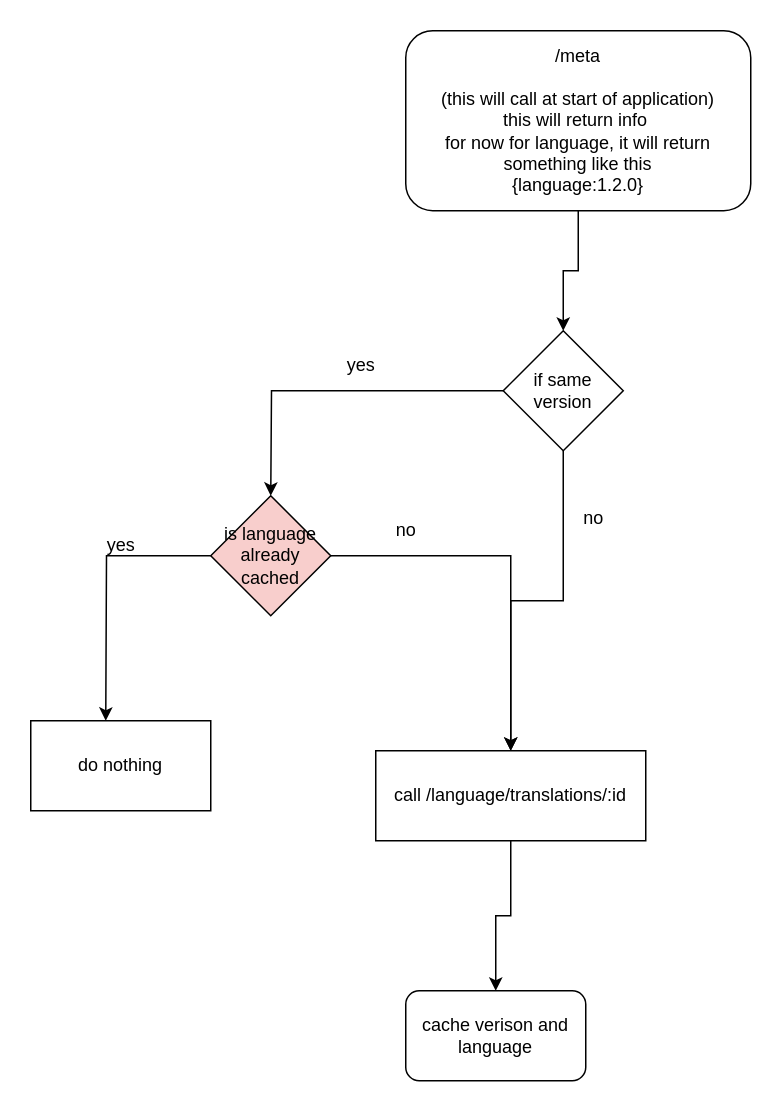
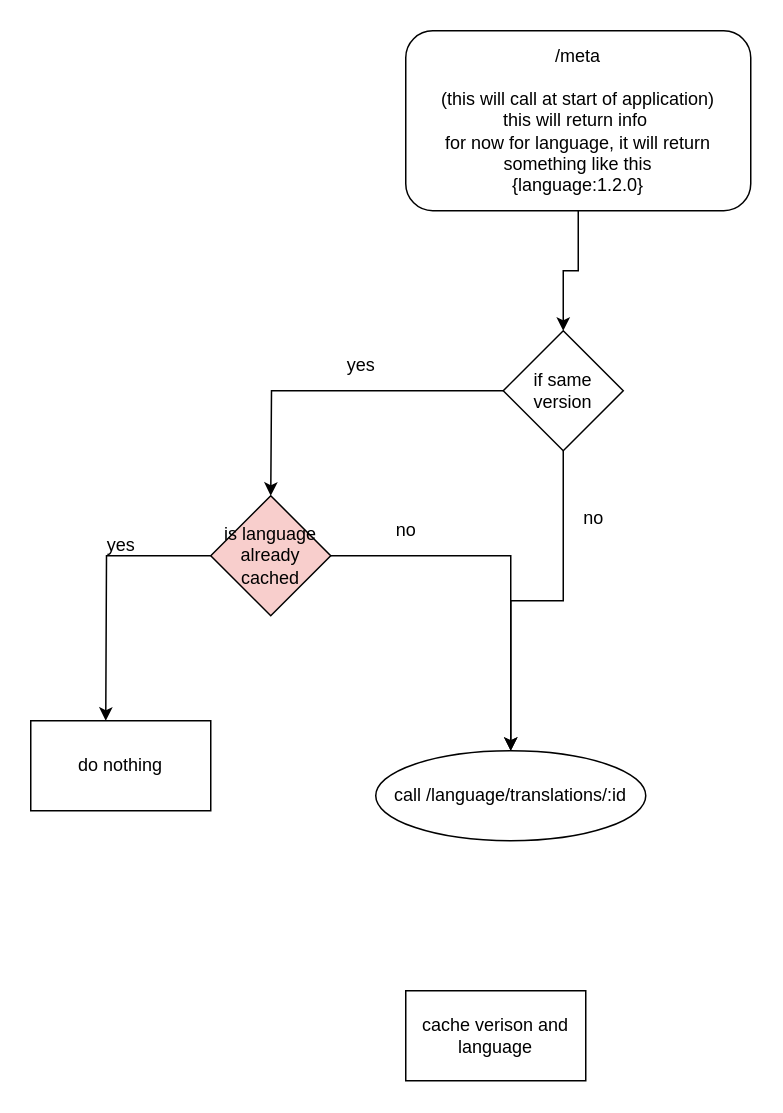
  <mxCell id="0" />
  <mxCell id="1" parent="0" />
  <mxCell id="2" style="edgeStyle=orthogonalEdgeStyle;rounded=0;orthogonalLoop=1;jettySize=auto;html=1;exitX=0.5;exitY=1;exitDx=0;exitDy=0;" edge="1" parent="1" source="3" target="6"><mxGeometry relative="1" as="geometry" /></mxCell>
  <mxCell id="3" value="/meta&lt;br&gt;&lt;br&gt;(this will call at start of application)&lt;br&gt;this will return info&amp;nbsp;&lt;br&gt;for now for language, it will return something like this&lt;br&gt;{language:1.2.0}" style="rounded=1;whiteSpace=wrap;html=1;" vertex="1" parent="1"><mxGeometry x="270" y="20" width="230" height="120" as="geometry" /></mxCell>
  <mxCell id="4" style="edgeStyle=orthogonalEdgeStyle;rounded=0;orthogonalLoop=1;jettySize=auto;html=1;exitX=0;exitY=0.5;exitDx=0;exitDy=0;entryX=0.5;entryY=0;entryDx=0;entryDy=0;" edge="1" parent="1" source="6"><mxGeometry relative="1" as="geometry"><mxPoint x="180" y="330" as="targetPoint" /></mxGeometry></mxCell>
  <mxCell id="5" style="edgeStyle=orthogonalEdgeStyle;rounded=0;orthogonalLoop=1;jettySize=auto;html=1;exitX=0.5;exitY=1;exitDx=0;exitDy=0;entryX=0.5;entryY=0;entryDx=0;entryDy=0;" edge="1" parent="1" source="6" target="14"><mxGeometry relative="1" as="geometry" /></mxCell>
  <mxCell id="6" value="if same version" style="rhombus;whiteSpace=wrap;html=1;" vertex="1" parent="1"><mxGeometry x="335" y="220" width="80" height="80" as="geometry" /></mxCell>
  <mxCell id="7" value="yes" style="text;html=1;align=center;verticalAlign=middle;resizable=0;points=[];autosize=1;strokeColor=none;fillColor=none;" vertex="1" parent="1"><mxGeometry x="220" y="228" width="40" height="30" as="geometry" /></mxCell>
  <mxCell id="8" style="edgeStyle=orthogonalEdgeStyle;rounded=0;orthogonalLoop=1;jettySize=auto;html=1;" edge="1" parent="1" source="10"><mxGeometry relative="1" as="geometry"><mxPoint x="70" y="480" as="targetPoint" /></mxGeometry></mxCell>
  <mxCell id="9" style="edgeStyle=orthogonalEdgeStyle;rounded=0;orthogonalLoop=1;jettySize=auto;html=1;exitX=1;exitY=0.5;exitDx=0;exitDy=0;entryX=0.5;entryY=0;entryDx=0;entryDy=0;" edge="1" parent="1" source="10" target="14"><mxGeometry relative="1" as="geometry" /></mxCell>
  <mxCell id="10" value="is language already cached" style="rhombus;whiteSpace=wrap;html=1;fillColor=#f8cecc;" vertex="1" parent="1"><mxGeometry x="140" y="330" width="80" height="80" as="geometry" /></mxCell>
  <mxCell id="11" value="yes" style="text;html=1;align=center;verticalAlign=middle;resizable=0;points=[];autosize=1;strokeColor=none;fillColor=none;" vertex="1" parent="1"><mxGeometry x="60" y="348" width="40" height="30" as="geometry" /></mxCell>
  <mxCell id="12" value="do nothing" style="rounded=0;whiteSpace=wrap;html=1;" vertex="1" parent="1"><mxGeometry x="20" y="480" width="120" height="60" as="geometry" /></mxCell>
- <mxCell id="13" style="edgeStyle=orthogonalEdgeStyle;rounded=0;orthogonalLoop=1;jettySize=auto;html=1;exitX=0.5;exitY=1;exitDx=0;exitDy=0;" edge="1" parent="1" source="14" target="17"><mxGeometry relative="1" as="geometry" /></mxCell>
- <mxCell id="14" value="call /language/translations/:id" style="rounded=0;whiteSpace=wrap;html=1;" vertex="1" parent="1"><mxGeometry x="250" y="500" width="180" height="60" as="geometry" /></mxCell>
+ <mxCell id="14" value="call /language/translations/:id" style="ellipse;whiteSpace=wrap;html=1;" vertex="1" parent="1"><mxGeometry x="250" y="500" width="180" height="60" as="geometry" /></mxCell>
  <mxCell id="15" value="no" style="text;html=1;align=center;verticalAlign=middle;resizable=0;points=[];autosize=1;strokeColor=none;fillColor=none;" vertex="1" parent="1"><mxGeometry x="250" y="338" width="40" height="30" as="geometry" /></mxCell>
  <mxCell id="16" value="no" style="text;html=1;align=center;verticalAlign=middle;resizable=0;points=[];autosize=1;strokeColor=none;fillColor=none;" vertex="1" parent="1"><mxGeometry x="375" y="330" width="40" height="30" as="geometry" /></mxCell>
- <mxCell id="17" value="cache verison and language" style="rounded=1;whiteSpace=wrap;html=1;" vertex="1" parent="1"><mxGeometry x="270" y="660" width="120" height="60" as="geometry" /></mxCell>
+ <mxCell id="17" value="cache verison and language" style="whiteSpace=wrap;html=1;rounded=0;" vertex="1" parent="1"><mxGeometry x="270" y="660" width="120" height="60" as="geometry" /></mxCell>
